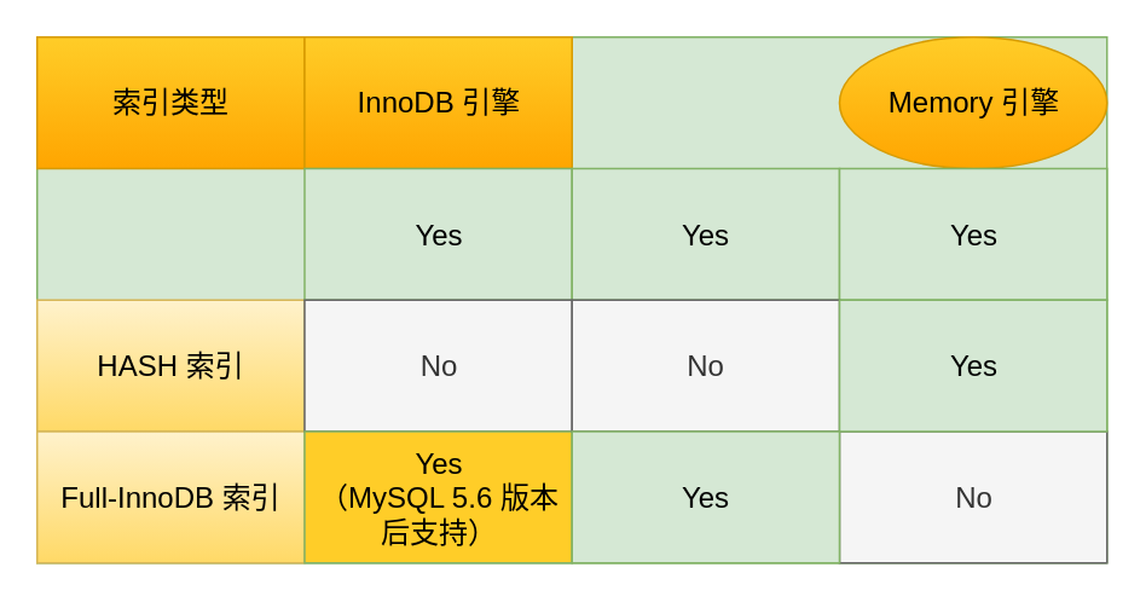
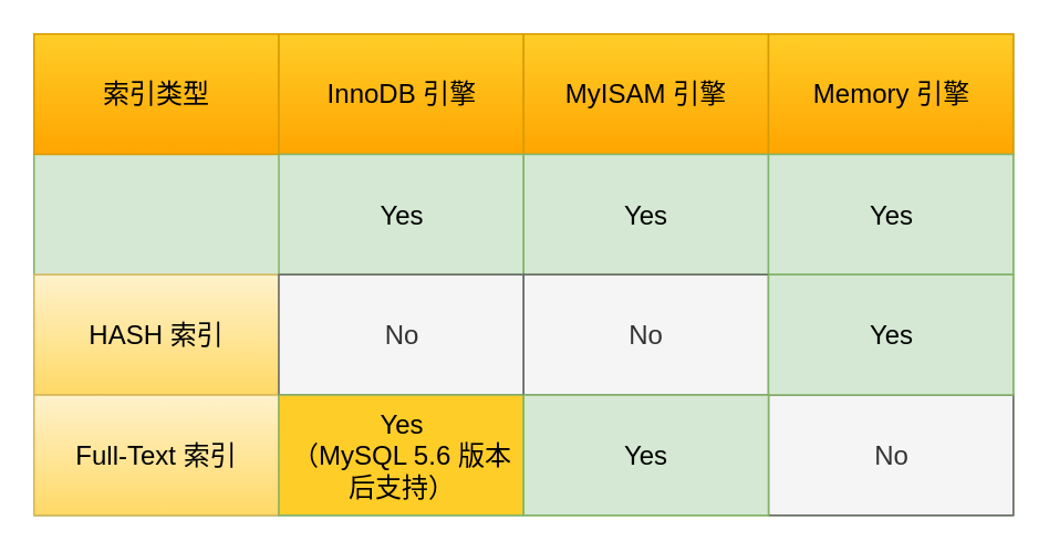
  <mxCell id="0" />
  <mxCell id="1" parent="0" />
  <mxCell id="2" value="" style="group;fontSize=16;fillColor=#d5e8d4;strokeColor=#82b366;container=0;" parent="1" vertex="1" connectable="0"><mxGeometry x="20" y="20" width="590" height="290" as="geometry" /></mxCell>
  <mxCell id="3" value="索引类型" style="rounded=0;whiteSpace=wrap;html=1;fillColor=#ffcd28;gradientColor=#ffa500;strokeColor=#d79b00;fontSize=16;" parent="1" vertex="1"><mxGeometry x="20" y="20" width="147.5" height="72.5" as="geometry" /></mxCell>
  <mxCell id="4" value="InnoDB 引擎" style="rounded=0;whiteSpace=wrap;html=1;fillColor=#ffcd28;gradientColor=#ffa500;strokeColor=#d79b00;fontSize=16;" parent="1" vertex="1"><mxGeometry x="167.5" y="20" width="147.5" height="72.5" as="geometry" /></mxCell>
- <mxCell id="6" value="Memory 引擎" style="ellipse;whiteSpace=wrap;html=1;fillColor=#ffcd28;gradientColor=#ffa500;strokeColor=#d79b00;fontSize=16;" parent="1" vertex="1"><mxGeometry x="462.5" y="20" width="147.5" height="72.5" as="geometry" /></mxCell>
+ <mxCell id="5" value="MyISAM 引擎" style="rounded=0;whiteSpace=wrap;html=1;fillColor=#ffcd28;gradientColor=#ffa500;strokeColor=#d79b00;fontSize=16;" parent="1" vertex="1"><mxGeometry x="315" y="20" width="147.5" height="72.5" as="geometry" /></mxCell>
+ <mxCell id="6" value="Memory 引擎" style="rounded=0;whiteSpace=wrap;html=1;fillColor=#ffcd28;gradientColor=#ffa500;strokeColor=#d79b00;fontSize=16;" parent="1" vertex="1"><mxGeometry x="462.5" y="20" width="147.5" height="72.5" as="geometry" /></mxCell>
  <mxCell id="7" value="HASH 索引" style="rounded=0;whiteSpace=wrap;html=1;fillColor=#fff2cc;gradientColor=#ffd966;strokeColor=#d6b656;fontSize=16;" parent="1" vertex="1"><mxGeometry x="20" y="165" width="147.5" height="72.5" as="geometry" /></mxCell>
- <mxCell id="8" value="Full-InnoDB 索引" style="rounded=0;whiteSpace=wrap;html=1;fillColor=#fff2cc;gradientColor=#ffd966;strokeColor=#d6b656;fontSize=16;" parent="1" vertex="1"><mxGeometry x="20" y="237.5" width="147.5" height="72.5" as="geometry" /></mxCell>
+ <mxCell id="8" value="Full-Text 索引" style="rounded=0;whiteSpace=wrap;html=1;fillColor=#fff2cc;gradientColor=#ffd966;strokeColor=#d6b656;fontSize=16;" parent="1" vertex="1"><mxGeometry x="20" y="237.5" width="147.5" height="72.5" as="geometry" /></mxCell>
  <mxCell id="9" value="Yes" style="rounded=0;whiteSpace=wrap;html=1;fillColor=#d5e8d4;strokeColor=#82b366;fontSize=16;" parent="1" vertex="1"><mxGeometry x="167.5" y="92.5" width="147.5" height="72.5" as="geometry" /></mxCell>
  <mxCell id="10" value="Yes" style="rounded=0;whiteSpace=wrap;html=1;fillColor=#d5e8d4;strokeColor=#82b366;fontSize=16;" parent="1" vertex="1"><mxGeometry x="315" y="92.5" width="147.5" height="72.5" as="geometry" /></mxCell>
  <mxCell id="11" value="Yes" style="rounded=0;whiteSpace=wrap;html=1;fillColor=#d5e8d4;strokeColor=#82b366;fontSize=16;" parent="1" vertex="1"><mxGeometry x="462.5" y="92.5" width="147.5" height="72.5" as="geometry" /></mxCell>
  <mxCell id="12" value="No" style="rounded=0;whiteSpace=wrap;html=1;fillColor=#f5f5f5;fontColor=#333333;strokeColor=#666666;fontSize=16;" parent="1" vertex="1"><mxGeometry x="167.5" y="165" width="147.5" height="72.5" as="geometry" /></mxCell>
  <mxCell id="13" value="&lt;span style=&quot;color: rgb(0, 0, 0);&quot;&gt;Yes&lt;br&gt;（MySQL 5.6 版本后支持）&lt;/span&gt;" style="rounded=0;whiteSpace=wrap;html=1;fillColor=#ffcd28;strokeColor=#82b366;fontSize=16;" parent="1" vertex="1"><mxGeometry x="167.5" y="237.5" width="147.5" height="72.5" as="geometry" /></mxCell>
  <mxCell id="14" value="No" style="rounded=0;whiteSpace=wrap;html=1;fillColor=#f5f5f5;fontColor=#333333;strokeColor=#666666;fontSize=16;" parent="1" vertex="1"><mxGeometry x="315" y="165" width="147.5" height="72.5" as="geometry" /></mxCell>
  <mxCell id="15" value="No" style="rounded=0;whiteSpace=wrap;html=1;fillColor=#f5f5f5;fontColor=#333333;strokeColor=#666666;fontSize=16;" parent="1" vertex="1"><mxGeometry x="462.5" y="237.5" width="147.5" height="72.5" as="geometry" /></mxCell>
  <mxCell id="16" value="Yes" style="rounded=0;whiteSpace=wrap;html=1;fillColor=#d5e8d4;strokeColor=#82b366;fontSize=16;" parent="1" vertex="1"><mxGeometry x="462.5" y="165" width="147.5" height="72.5" as="geometry" /></mxCell>
  <mxCell id="17" value="Yes" style="rounded=0;whiteSpace=wrap;html=1;fillColor=#d5e8d4;strokeColor=#82b366;fontSize=16;" parent="1" vertex="1"><mxGeometry x="315" y="237.5" width="147.5" height="72.5" as="geometry" /></mxCell>
